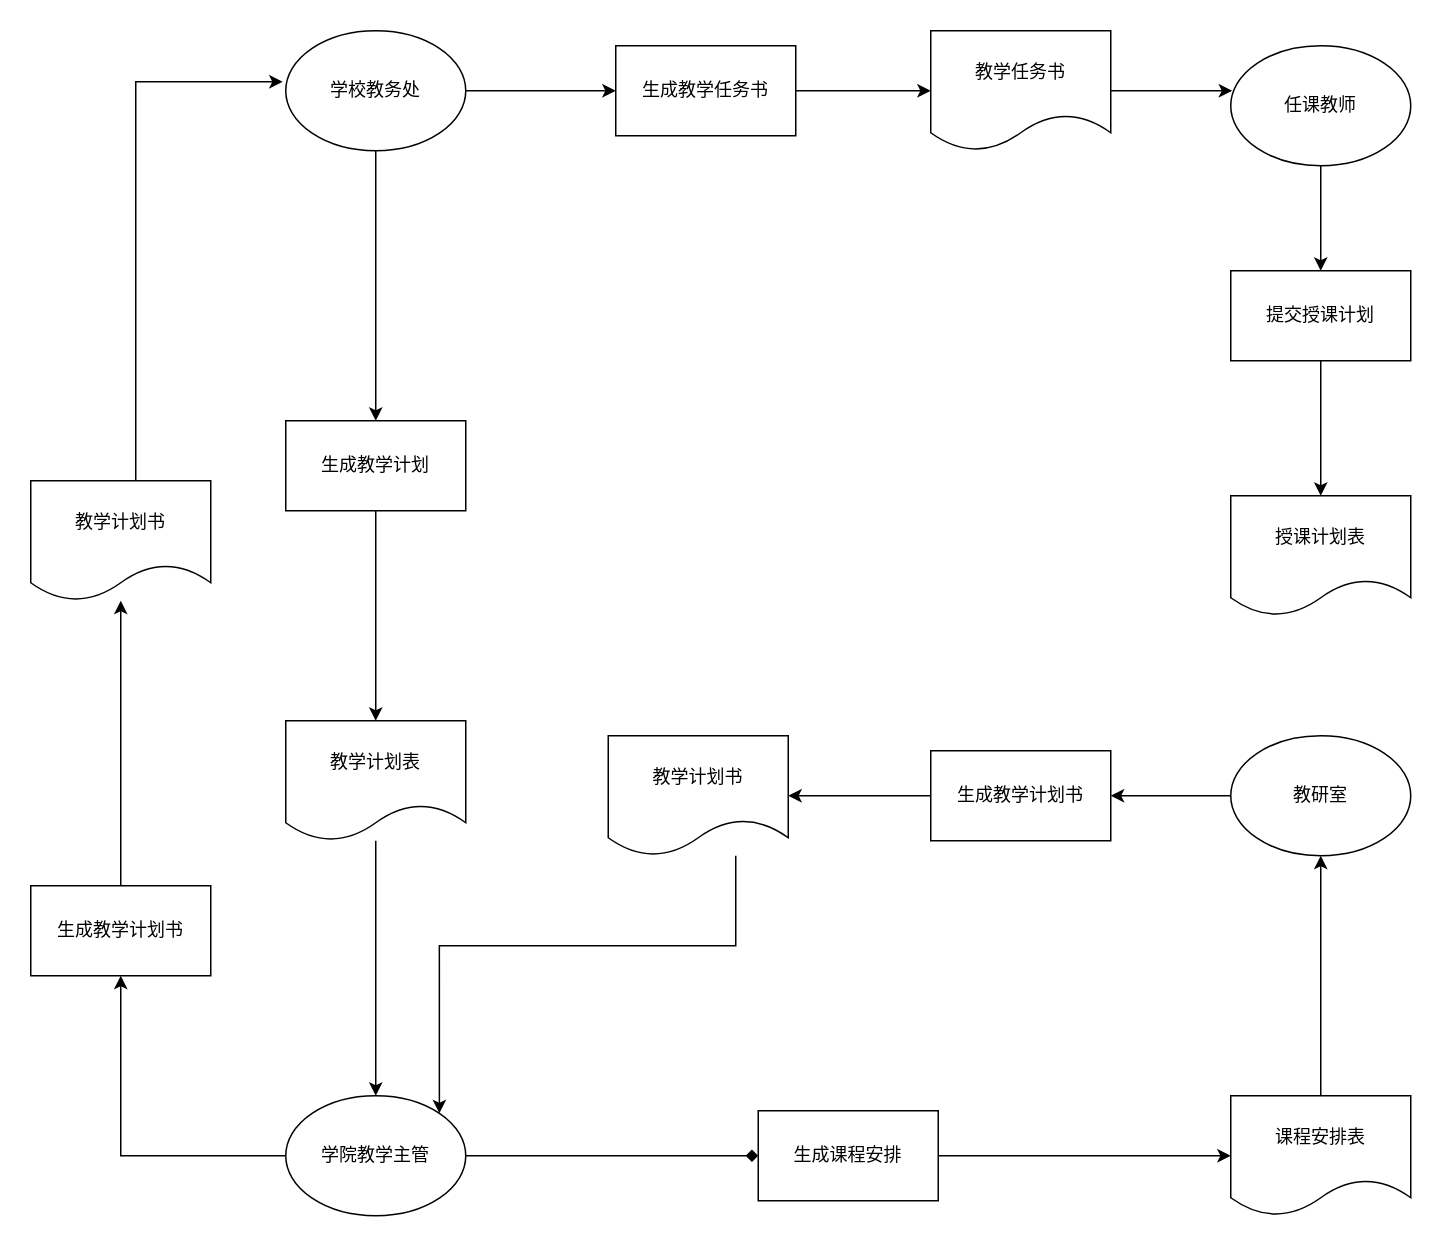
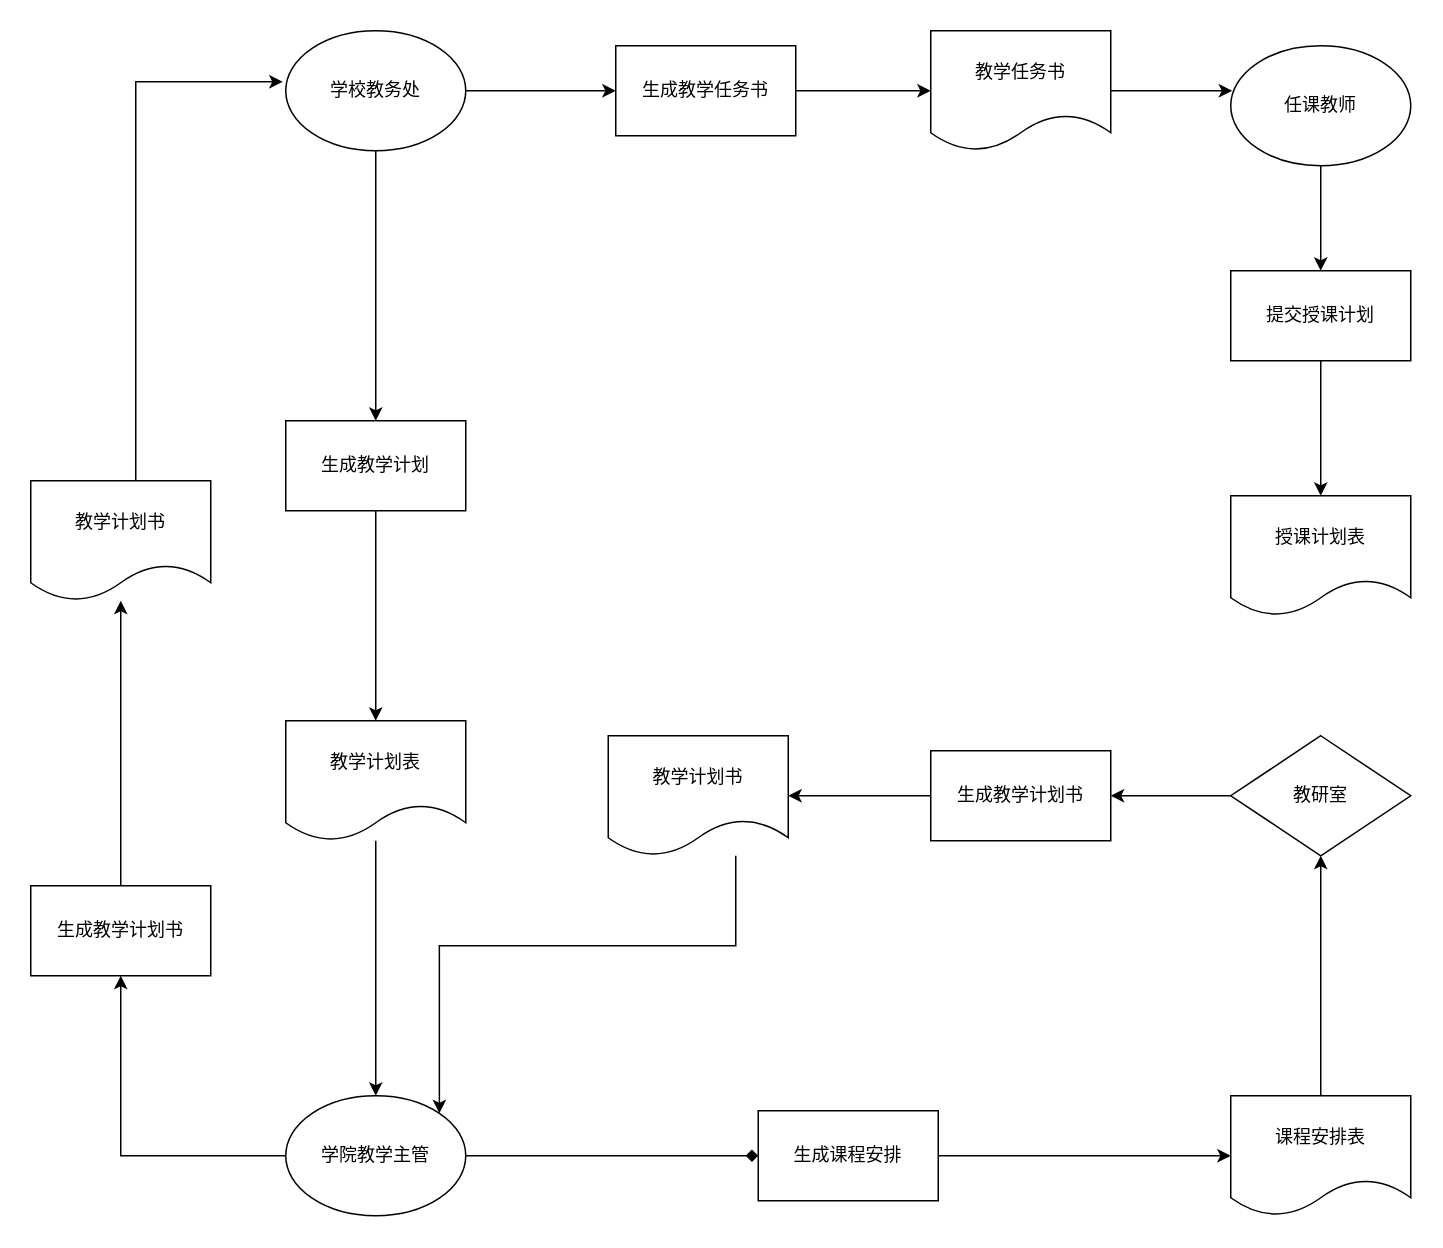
  <mxCell id="0" />
  <mxCell id="1" parent="0" />
  <mxCell id="2" style="edgeStyle=orthogonalEdgeStyle;rounded=0;orthogonalLoop=1;jettySize=auto;html=1;entryX=0.5;entryY=0;entryDx=0;entryDy=0;" edge="1" parent="1" source="4" target="6"><mxGeometry relative="1" as="geometry" /></mxCell>
  <mxCell id="3" style="edgeStyle=orthogonalEdgeStyle;rounded=0;orthogonalLoop=1;jettySize=auto;html=1;" edge="1" parent="1" source="4"><mxGeometry relative="1" as="geometry"><mxPoint x="410" y="60" as="targetPoint" /></mxGeometry></mxCell>
  <mxCell id="4" value="学校教务处" style="ellipse;whiteSpace=wrap;html=1;" vertex="1" parent="1"><mxGeometry x="190" y="20" width="120" height="80" as="geometry" /></mxCell>
  <mxCell id="5" style="edgeStyle=orthogonalEdgeStyle;rounded=0;orthogonalLoop=1;jettySize=auto;html=1;entryX=0.5;entryY=0;entryDx=0;entryDy=0;" edge="1" parent="1" source="6" target="8"><mxGeometry relative="1" as="geometry" /></mxCell>
  <mxCell id="6" value="生成教学计划" style="rounded=0;whiteSpace=wrap;html=1;" vertex="1" parent="1"><mxGeometry x="190" y="280" width="120" height="60" as="geometry" /></mxCell>
  <mxCell id="7" style="edgeStyle=orthogonalEdgeStyle;rounded=0;orthogonalLoop=1;jettySize=auto;html=1;entryX=0.5;entryY=0;entryDx=0;entryDy=0;" edge="1" parent="1" source="8" target="11"><mxGeometry relative="1" as="geometry" /></mxCell>
  <mxCell id="8" value="教学计划表" style="shape=document;whiteSpace=wrap;html=1;boundedLbl=1;" vertex="1" parent="1"><mxGeometry x="190" y="480" width="120" height="80" as="geometry" /></mxCell>
  <mxCell id="9" style="edgeStyle=orthogonalEdgeStyle;rounded=0;orthogonalLoop=1;jettySize=auto;html=1;endArrow=diamond;" edge="1" parent="1" source="11" target="13"><mxGeometry relative="1" as="geometry" /></mxCell>
  <mxCell id="10" style="edgeStyle=orthogonalEdgeStyle;rounded=0;orthogonalLoop=1;jettySize=auto;html=1;entryX=0.5;entryY=1;entryDx=0;entryDy=0;" edge="1" parent="1" source="11" target="32"><mxGeometry relative="1" as="geometry" /></mxCell>
  <mxCell id="11" value="学院教学主管" style="ellipse;whiteSpace=wrap;html=1;" vertex="1" parent="1"><mxGeometry x="190" y="730" width="120" height="80" as="geometry" /></mxCell>
  <mxCell id="12" style="edgeStyle=orthogonalEdgeStyle;rounded=0;orthogonalLoop=1;jettySize=auto;html=1;entryX=0;entryY=0.5;entryDx=0;entryDy=0;" edge="1" parent="1" source="13" target="15"><mxGeometry relative="1" as="geometry" /></mxCell>
  <mxCell id="13" value="生成课程安排" style="rounded=0;whiteSpace=wrap;html=1;" vertex="1" parent="1"><mxGeometry x="505" y="740" width="120" height="60" as="geometry" /></mxCell>
  <mxCell id="14" style="edgeStyle=orthogonalEdgeStyle;rounded=0;orthogonalLoop=1;jettySize=auto;html=1;entryX=0.5;entryY=1;entryDx=0;entryDy=0;" edge="1" parent="1" source="15" target="17"><mxGeometry relative="1" as="geometry" /></mxCell>
  <mxCell id="15" value="课程安排表" style="shape=document;whiteSpace=wrap;html=1;boundedLbl=1;" vertex="1" parent="1"><mxGeometry x="820" y="730" width="120" height="80" as="geometry" /></mxCell>
  <mxCell id="16" style="edgeStyle=orthogonalEdgeStyle;rounded=0;orthogonalLoop=1;jettySize=auto;html=1;entryX=1;entryY=0.5;entryDx=0;entryDy=0;" edge="1" parent="1" source="17" target="28"><mxGeometry relative="1" as="geometry" /></mxCell>
- <mxCell id="17" value="教研室" style="ellipse;whiteSpace=wrap;html=1;" vertex="1" parent="1"><mxGeometry x="820" y="490" width="120" height="80" as="geometry" /></mxCell>
+ <mxCell id="17" value="教研室" style="rhombus;whiteSpace=wrap;html=1;" vertex="1" parent="1"><mxGeometry x="820" y="490" width="120" height="80" as="geometry" /></mxCell>
  <mxCell id="18" style="edgeStyle=orthogonalEdgeStyle;rounded=0;orthogonalLoop=1;jettySize=auto;html=1;entryX=0.5;entryY=0;entryDx=0;entryDy=0;" edge="1" parent="1" source="19" target="21"><mxGeometry relative="1" as="geometry" /></mxCell>
  <mxCell id="19" value="任课教师" style="ellipse;whiteSpace=wrap;html=1;" vertex="1" parent="1"><mxGeometry x="820" y="30" width="120" height="80" as="geometry" /></mxCell>
  <mxCell id="20" style="edgeStyle=orthogonalEdgeStyle;rounded=0;orthogonalLoop=1;jettySize=auto;html=1;" edge="1" parent="1" source="21"><mxGeometry relative="1" as="geometry"><mxPoint x="880" y="330" as="targetPoint" /></mxGeometry></mxCell>
  <mxCell id="21" value="提交授课计划" style="rounded=0;whiteSpace=wrap;html=1;" vertex="1" parent="1"><mxGeometry x="820" y="180" width="120" height="60" as="geometry" /></mxCell>
  <mxCell id="22" value="授课计划表" style="shape=document;whiteSpace=wrap;html=1;boundedLbl=1;" vertex="1" parent="1"><mxGeometry x="820" y="330" width="120" height="80" as="geometry" /></mxCell>
  <mxCell id="23" style="edgeStyle=orthogonalEdgeStyle;rounded=0;orthogonalLoop=1;jettySize=auto;html=1;" edge="1" parent="1" source="24"><mxGeometry relative="1" as="geometry"><mxPoint x="620" y="60" as="targetPoint" /></mxGeometry></mxCell>
  <mxCell id="24" value="生成教学任务书" style="rounded=0;whiteSpace=wrap;html=1;" vertex="1" parent="1"><mxGeometry x="410" y="30" width="120" height="60" as="geometry" /></mxCell>
  <mxCell id="25" style="edgeStyle=orthogonalEdgeStyle;rounded=0;orthogonalLoop=1;jettySize=auto;html=1;entryX=0.008;entryY=0.375;entryDx=0;entryDy=0;entryPerimeter=0;" edge="1" parent="1" source="26" target="19"><mxGeometry relative="1" as="geometry" /></mxCell>
  <mxCell id="26" value="教学任务书" style="shape=document;whiteSpace=wrap;html=1;boundedLbl=1;" vertex="1" parent="1"><mxGeometry x="620" y="20" width="120" height="80" as="geometry" /></mxCell>
  <mxCell id="27" style="edgeStyle=orthogonalEdgeStyle;rounded=0;orthogonalLoop=1;jettySize=auto;html=1;" edge="1" parent="1" source="28" target="30"><mxGeometry relative="1" as="geometry" /></mxCell>
  <mxCell id="28" value="生成教学计划书" style="rounded=0;whiteSpace=wrap;html=1;" vertex="1" parent="1"><mxGeometry x="620" y="500" width="120" height="60" as="geometry" /></mxCell>
  <mxCell id="29" style="edgeStyle=orthogonalEdgeStyle;rounded=0;orthogonalLoop=1;jettySize=auto;html=1;entryX=1;entryY=0;entryDx=0;entryDy=0;" edge="1" parent="1" source="30" target="11"><mxGeometry relative="1" as="geometry"><Array as="points"><mxPoint x="490" y="630" /><mxPoint x="292" y="630" /></Array></mxGeometry></mxCell>
  <mxCell id="30" value="教学计划书" style="shape=document;whiteSpace=wrap;html=1;boundedLbl=1;" vertex="1" parent="1"><mxGeometry x="405" y="490" width="120" height="80" as="geometry" /></mxCell>
  <mxCell id="31" style="edgeStyle=orthogonalEdgeStyle;rounded=0;orthogonalLoop=1;jettySize=auto;html=1;" edge="1" parent="1" source="32"><mxGeometry relative="1" as="geometry"><mxPoint x="80" y="400" as="targetPoint" /></mxGeometry></mxCell>
  <mxCell id="32" value="生成教学计划书" style="rounded=0;whiteSpace=wrap;html=1;" vertex="1" parent="1"><mxGeometry x="20" y="590" width="120" height="60" as="geometry" /></mxCell>
  <mxCell id="33" style="edgeStyle=orthogonalEdgeStyle;rounded=0;orthogonalLoop=1;jettySize=auto;html=1;entryX=-0.017;entryY=0.425;entryDx=0;entryDy=0;entryPerimeter=0;" edge="1" parent="1" source="34" target="4"><mxGeometry relative="1" as="geometry"><Array as="points"><mxPoint x="90" y="54" /></Array></mxGeometry></mxCell>
  <mxCell id="34" value="教学计划书" style="shape=document;whiteSpace=wrap;html=1;boundedLbl=1;" vertex="1" parent="1"><mxGeometry x="20" y="320" width="120" height="80" as="geometry" /></mxCell>
